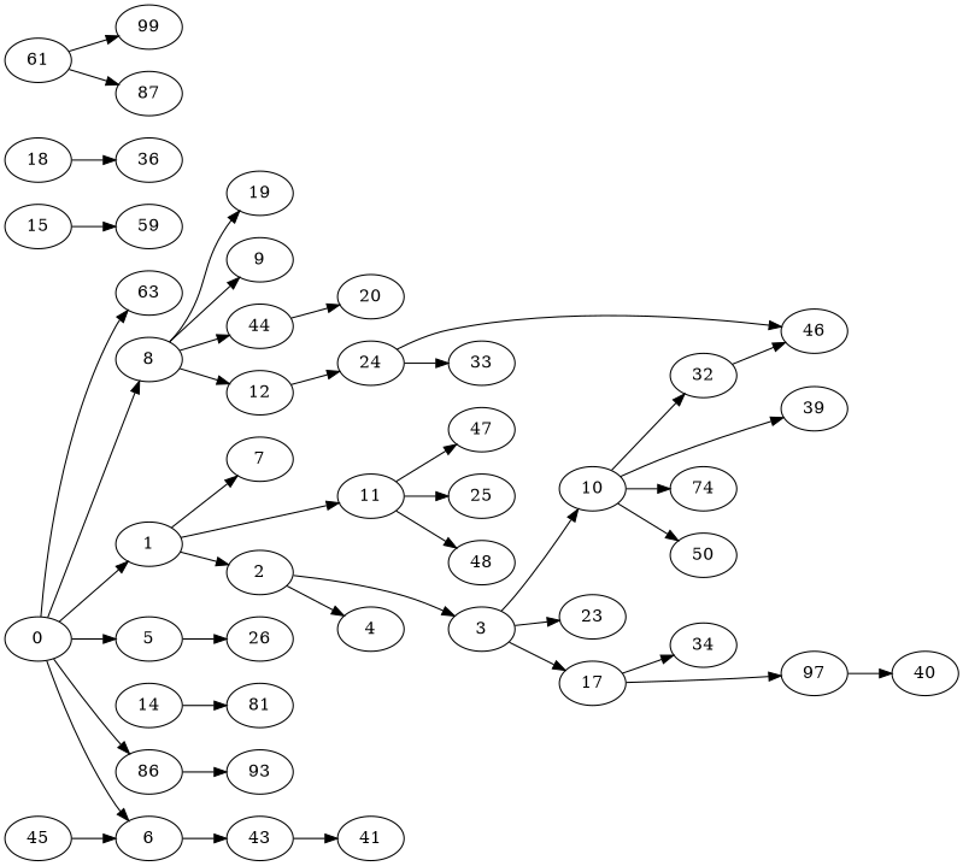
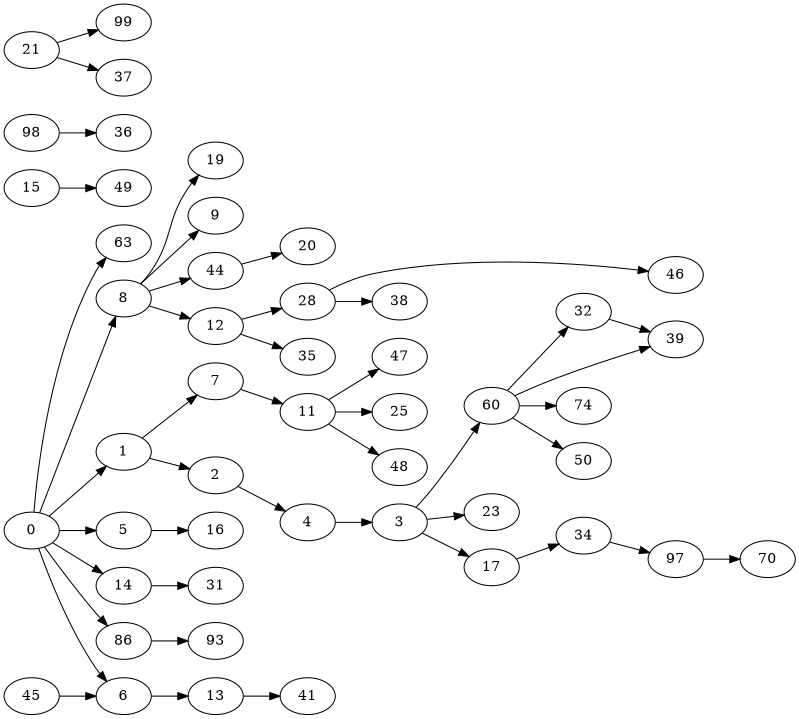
  digraph {
    rankdir=LR
    0
    1
    5
    6
    8
    14
    n7 [label=86]
    n8 [label=63]
    2
    7
    11
-   26
-   13 [label=43]
+   26 [label=16]
+   13
    19
    9
    44
    12
-   31 [label=81]
+   31
    15
-   49 [label=59]
+   49
    n21 [label=93]
    3
    4
    47
    25
    48
    41
    45
    20
-   10
+   10 [label=60]
    17
    23
-   18
+   18 [label=98]
    36
-   28 [label=24]
+   28
+   35
    n37 [label=74]
    n38 [label=50]
    32
    39
    n41 [label=97]
    34
-   38 [label=33]
+   38
    46
    n45 [label=99]
-   21 [label=61]
-   37 [label=87]
-   40
+   21
+   37
+   40 [label=70]
    0 -> 1
    0 -> 5
    0 -> 6
    0 -> 8
+   0 -> 14
    0 -> n7
    0 -> n8
    1 -> 2
    1 -> 7
-   1 -> 11
+   7 -> 11
    5 -> 26
    6 -> 13
    8 -> 19
    8 -> 9
    8 -> 44
    8 -> 12
    14 -> 31
    n7 -> n21
-   2 -> 3
+   4 -> 3
    2 -> 4
    11 -> 47
    11 -> 25
    11 -> 48
    13 -> 41
    44 -> 20
    12 -> 28
+   12 -> 35
    15 -> 49
    3 -> 10
    3 -> 17
    3 -> 23
    45 -> 6
    10 -> n37
    10 -> n38
    10 -> 32
    10 -> 39
-   17 -> n41
+   34 -> n41
    17 -> 34
    18 -> 36
    28 -> 38
    28 -> 46
-   32 -> 46
+   32 -> 39
    n41 -> 40
    21 -> n45
    21 -> 37
  }
